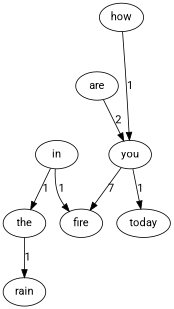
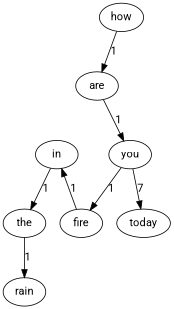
  digraph {
    fontname=Roboto
    node [fontname=Roboto]
    edge [fontname=Roboto]
    the
    rain
    how
    are
    you
    today
    fire
    in
    the -> rain [label=1]
-   how -> you [label=1]
-   are -> you [label=2]
-   you -> today [label=1]
-   you -> fire [label=7]
-   in -> fire [label=1]
+   how -> are [label=1]
+   are -> you [label=1]
+   you -> today [label=7]
+   you -> fire [label=1]
+   fire -> in [label=1]
    in -> the [label=1]
  }
